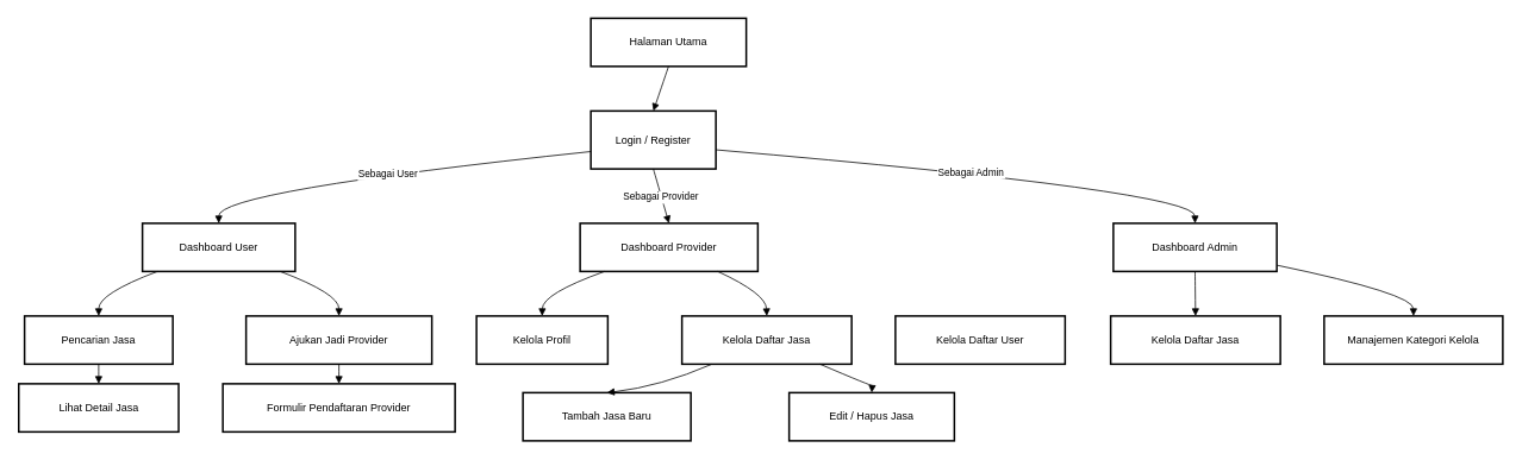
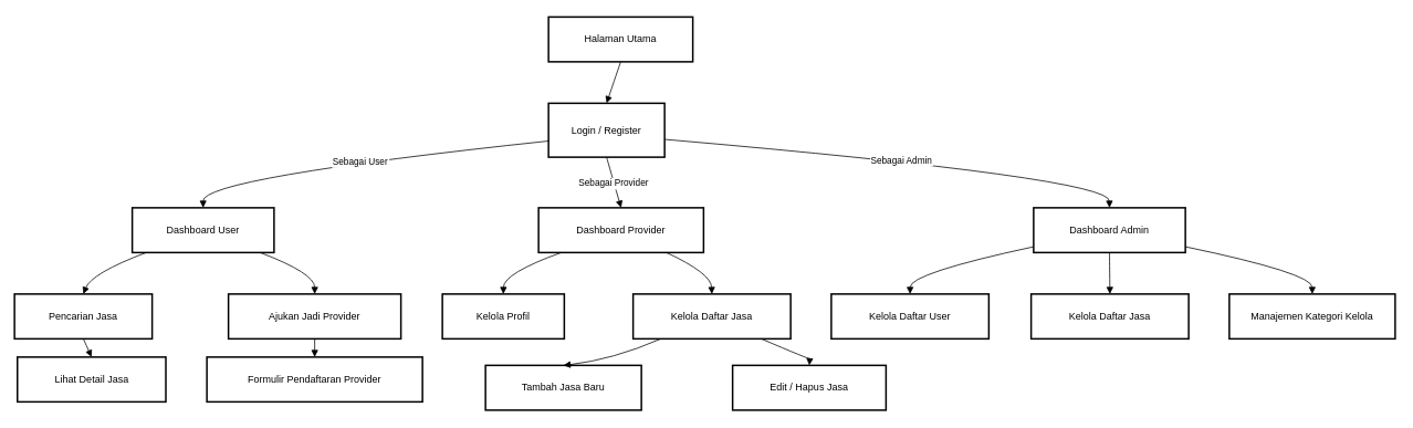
  <mxCell id="0" />
  <mxCell id="1" parent="0" />
  <mxCell id="2" value="Halaman Utama" style="whiteSpace=wrap;strokeWidth=2;" parent="1" vertex="1"><mxGeometry x="661" y="20" width="174" height="54" as="geometry" /></mxCell>
  <mxCell id="3" value="Login / Register" style="whiteSpace=wrap;strokeWidth=2;" parent="1" vertex="1"><mxGeometry x="661" y="124" width="140" height="65" as="geometry" /></mxCell>
  <mxCell id="4" value="Dashboard User" style="whiteSpace=wrap;strokeWidth=2;" parent="1" vertex="1"><mxGeometry x="159" y="250" width="171" height="54" as="geometry" /></mxCell>
  <mxCell id="5" value="Dashboard Provider" style="whiteSpace=wrap;strokeWidth=2;" parent="1" vertex="1"><mxGeometry x="649" y="250" width="199" height="54" as="geometry" /></mxCell>
  <mxCell id="6" value="Dashboard Admin" style="whiteSpace=wrap;strokeWidth=2;" parent="1" vertex="1"><mxGeometry x="1246" y="250" width="183" height="54" as="geometry" /></mxCell>
- <mxCell id="7" value="Pencarian Jasa" style="whiteSpace=wrap;strokeWidth=2;" parent="1" vertex="1"><mxGeometry x="27" y="354" width="166" height="54" as="geometry" /></mxCell>
+ <mxCell id="7" value="Pencarian Jasa" style="whiteSpace=wrap;strokeWidth=2;" parent="1" vertex="1"><mxGeometry x="17" y="354" width="166" height="54" as="geometry" /></mxCell>
  <mxCell id="8" value="Lihat Detail Jasa" style="whiteSpace=wrap;strokeWidth=2;" parent="1" vertex="1"><mxGeometry x="20.5" y="430" width="179" height="54" as="geometry" /></mxCell>
  <mxCell id="9" value="Ajukan Jadi Provider" style="whiteSpace=wrap;strokeWidth=2;" parent="1" vertex="1"><mxGeometry x="275" y="354" width="208" height="54" as="geometry" /></mxCell>
  <mxCell id="10" value="Formulir Pendaftaran Provider" style="whiteSpace=wrap;strokeWidth=2;" parent="1" vertex="1"><mxGeometry x="249" y="430" width="260" height="54" as="geometry" /></mxCell>
  <mxCell id="11" value="Kelola Profil" style="whiteSpace=wrap;strokeWidth=2;" parent="1" vertex="1"><mxGeometry x="533" y="354" width="147" height="54" as="geometry" /></mxCell>
  <mxCell id="12" value="Kelola Daftar Jasa" style="whiteSpace=wrap;strokeWidth=2;" parent="1" vertex="1"><mxGeometry x="763" y="354" width="190" height="54" as="geometry" /></mxCell>
  <mxCell id="13" value="Tambah Jasa Baru" style="whiteSpace=wrap;strokeWidth=2;" parent="1" vertex="1"><mxGeometry x="585" y="440" width="188" height="54" as="geometry" /></mxCell>
  <mxCell id="14" value="Edit / Hapus Jasa" style="whiteSpace=wrap;strokeWidth=2;" parent="1" vertex="1"><mxGeometry x="883" y="440" width="185" height="54" as="geometry" /></mxCell>
  <mxCell id="15" value="Kelola Daftar User" style="whiteSpace=wrap;strokeWidth=2;" parent="1" vertex="1"><mxGeometry x="1002" y="354" width="190" height="54" as="geometry" /></mxCell>
  <mxCell id="16" value="Kelola Daftar Jasa" style="whiteSpace=wrap;strokeWidth=2;" parent="1" vertex="1"><mxGeometry x="1243" y="354" width="190" height="54" as="geometry" /></mxCell>
  <mxCell id="17" value="Manajemen Kategori Kelola" style="whiteSpace=wrap;strokeWidth=2;" parent="1" vertex="1"><mxGeometry x="1482" y="354" width="200" height="54" as="geometry" /></mxCell>
  <mxCell id="18" value="" style="curved=1;startArrow=none;endArrow=block;exitX=0.5;exitY=1;entryX=0.5;entryY=0;rounded=0;" parent="1" source="2" target="3" edge="1"><mxGeometry relative="1" as="geometry"><Array as="points" /></mxGeometry></mxCell>
  <mxCell id="19" value="Sebagai User" style="curved=1;startArrow=none;endArrow=block;exitX=0;exitY=0.7;entryX=0.5;entryY=0.01;rounded=0;" parent="1" source="3" target="4" edge="1"><mxGeometry relative="1" as="geometry"><Array as="points"><mxPoint x="244" y="214" /></Array></mxGeometry></mxCell>
  <mxCell id="20" value="Sebagai Provider" style="curved=1;startArrow=none;endArrow=block;exitX=0.5;exitY=1;entryX=0.5;entryY=0.01;rounded=0;" parent="1" source="3" target="5" edge="1"><mxGeometry relative="1" as="geometry"><Array as="points" /></mxGeometry></mxCell>
  <mxCell id="21" value="Sebagai Admin" style="curved=1;startArrow=none;endArrow=block;exitX=1;exitY=0.67;entryX=0.5;entryY=0.01;rounded=0;" parent="1" source="3" target="6" edge="1"><mxGeometry relative="1" as="geometry"><Array as="points"><mxPoint x="1337" y="214" /></Array></mxGeometry></mxCell>
  <mxCell id="22" value="" style="curved=1;startArrow=none;endArrow=block;exitX=0.09;exitY=1.01;entryX=0.5;entryY=0.01;rounded=0;" parent="1" source="4" target="7" edge="1"><mxGeometry relative="1" as="geometry"><Array as="points"><mxPoint x="110" y="329" /></Array></mxGeometry></mxCell>
  <mxCell id="23" value="" style="curved=1;startArrow=none;endArrow=block;exitX=0.5;exitY=1.01;entryX=0.5;entryY=0.01;rounded=0;" parent="1" source="7" target="8" edge="1"><mxGeometry relative="1" as="geometry"><Array as="points" /></mxGeometry></mxCell>
  <mxCell id="24" value="" style="curved=1;startArrow=none;endArrow=block;exitX=0.91;exitY=1.01;entryX=0.5;entryY=0.01;rounded=0;" parent="1" source="4" target="9" edge="1"><mxGeometry relative="1" as="geometry"><Array as="points"><mxPoint x="379" y="329" /></Array></mxGeometry></mxCell>
  <mxCell id="25" value="" style="curved=1;startArrow=none;endArrow=block;exitX=0.5;exitY=1.01;entryX=0.5;entryY=0;rounded=0;" parent="1" source="9" target="10" edge="1"><mxGeometry relative="1" as="geometry"><Array as="points" /></mxGeometry></mxCell>
  <mxCell id="26" value="" style="curved=1;startArrow=none;endArrow=block;exitX=0.13;exitY=1.01;entryX=0.5;entryY=0.01;rounded=0;" parent="1" source="5" target="11" edge="1"><mxGeometry relative="1" as="geometry"><Array as="points"><mxPoint x="607" y="329" /></Array></mxGeometry></mxCell>
  <mxCell id="27" value="" style="curved=1;startArrow=none;endArrow=block;exitX=0.78;exitY=1.01;entryX=0.5;entryY=0.01;rounded=0;" parent="1" source="5" target="12" edge="1"><mxGeometry relative="1" as="geometry"><Array as="points"><mxPoint x="857" y="329" /></Array></mxGeometry></mxCell>
  <mxCell id="28" value="" style="curved=1;startArrow=none;endArrow=block;exitX=0.17;exitY=1.01;entryX=0.5;entryY=0.01;rounded=0;" parent="1" source="12" target="13" edge="1"><mxGeometry relative="1" as="geometry"><Array as="points"><mxPoint x="739" y="433" /></Array></mxGeometry></mxCell>
  <mxCell id="29" value="" style="curved=1;startArrow=none;endArrow=block;exitX=0.82;exitY=1.01;entryX=0.5;entryY=0.01;rounded=0;" parent="1" source="12" target="14" edge="1"><mxGeometry relative="1" as="geometry"><Array as="points"><mxPoint x="976" y="433" /></Array></mxGeometry></mxCell>
+ <mxCell id="30" value="" style="curved=1;startArrow=none;endArrow=block;exitX=0;exitY=0.87;entryX=0.5;entryY=0.01;rounded=0;" parent="1" source="6" target="15" edge="1"><mxGeometry relative="1" as="geometry"><Array as="points"><mxPoint x="1097" y="329" /></Array></mxGeometry></mxCell>
  <mxCell id="31" value="" style="curved=1;startArrow=none;endArrow=block;exitX=0.5;exitY=1.01;entryX=0.5;entryY=0.01;rounded=0;" parent="1" source="6" target="16" edge="1"><mxGeometry relative="1" as="geometry"><Array as="points" /></mxGeometry></mxCell>
  <mxCell id="32" value="" style="curved=1;startArrow=none;endArrow=block;exitX=1;exitY=0.87;entryX=0.5;entryY=0.01;rounded=0;" parent="1" source="6" target="17" edge="1"><mxGeometry relative="1" as="geometry"><Array as="points"><mxPoint x="1582" y="329" /></Array></mxGeometry></mxCell>
